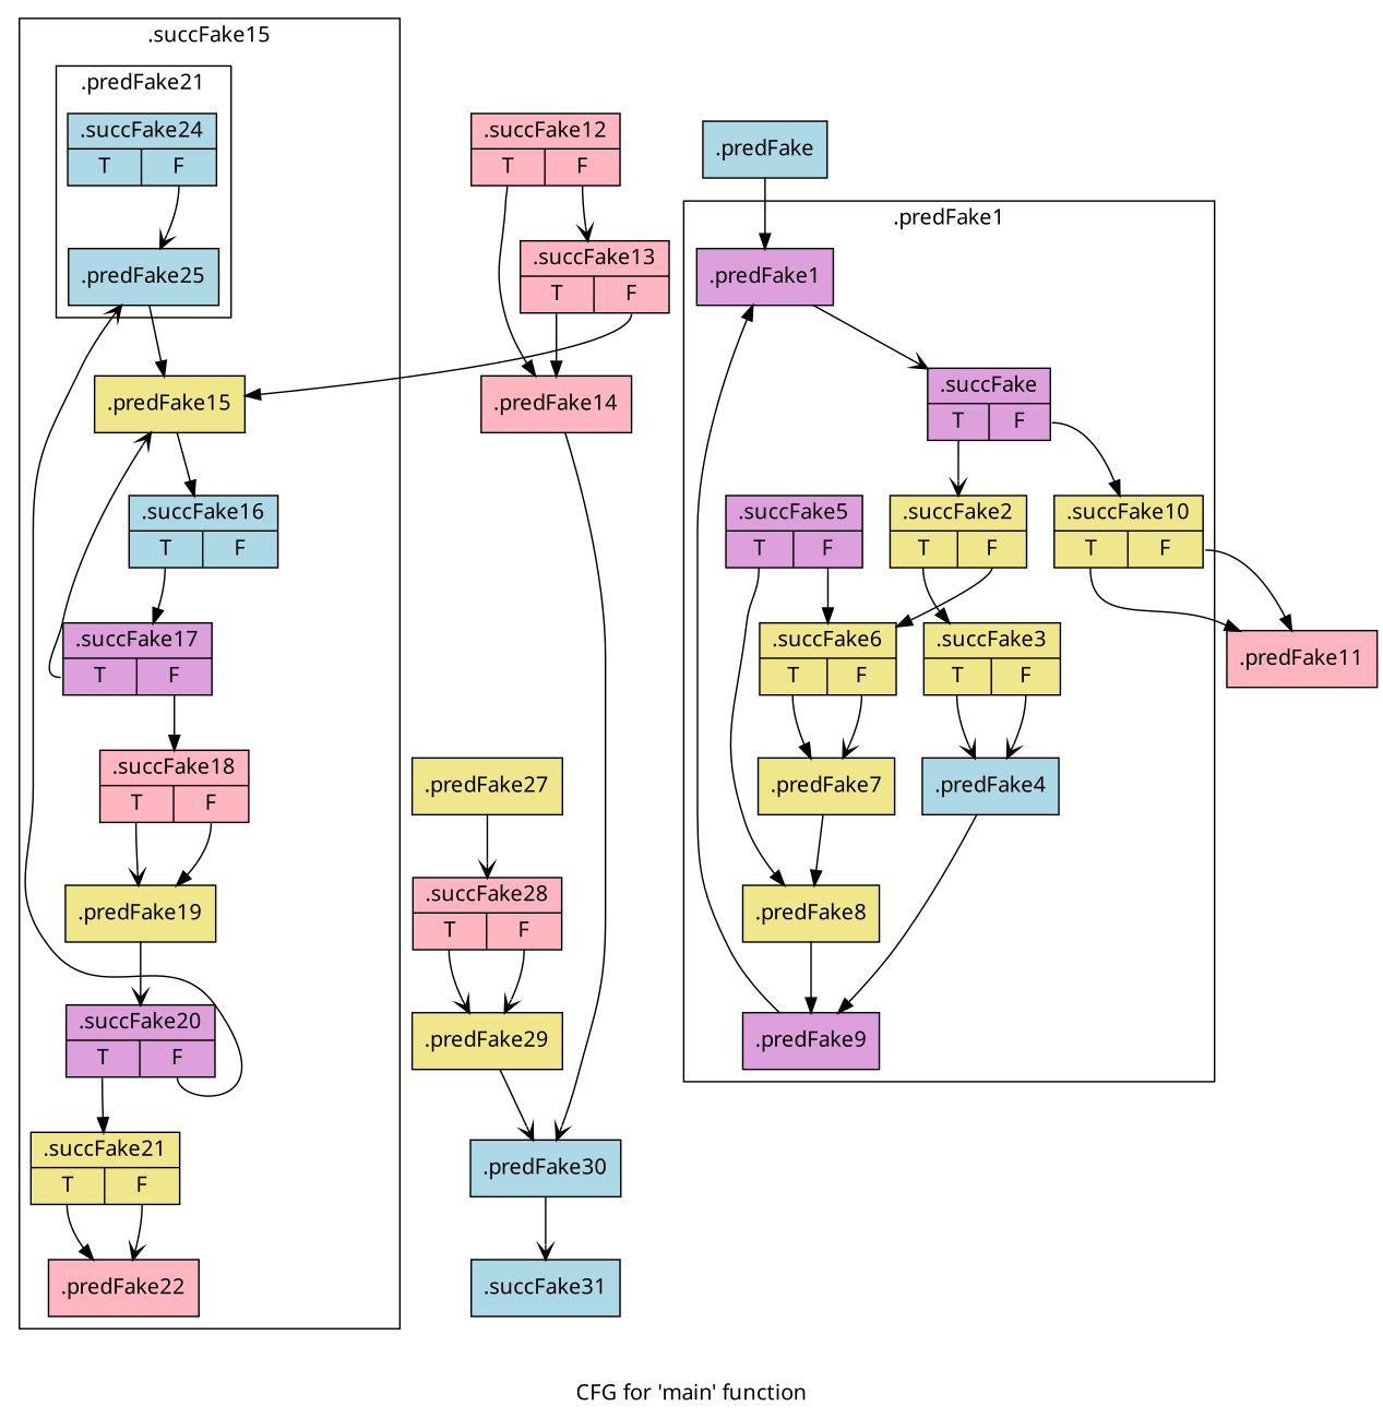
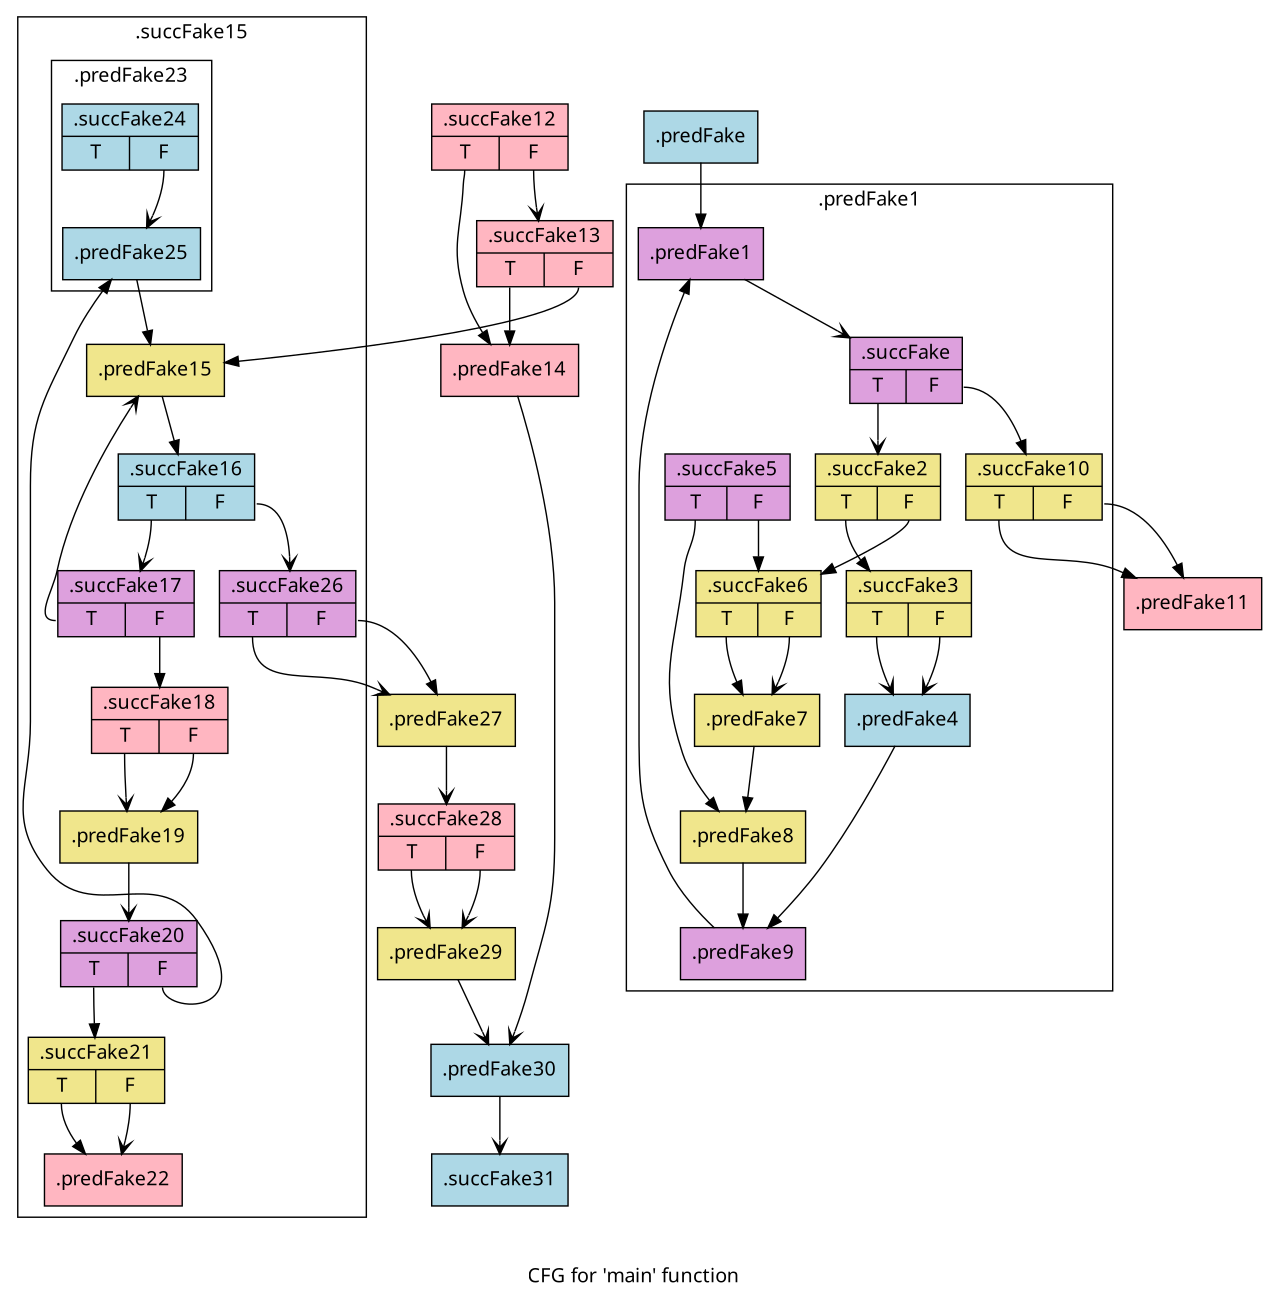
  digraph {
    fontname="Noto Sans"
    label="CFG for 'main' function"
    node [filename="../../../../activity.c" fillcolor=khaki fontname="Noto Sans" shape=record style=filled]
    edge [arrowhead=normal execusionnum=0 filename="../../../../activity.c" fontname="Noto Sans" tailport=s1]
    n1 [fillcolor=lightblue label="{.succFake24|{<s0>T|<s1>F}}" linenumber=120]
    n2 [fillcolor=lightblue label="{.predFake25}" linenumber=96]
    n3 [label="{.predFake15}" linenumber=96]
    n4 [fillcolor=lightblue label="{.succFake16|{<s0>T|<s1>F}}" linenumber=96]
+   n5 [fillcolor=plum label="{.succFake26|{<s0>T|<s1>F}}" linenumber=127]
    n6 [fillcolor=plum label="{.succFake17|{<s0>T|<s1>F}}" linenumber=99]
    n7 [label="{.predFake19}" linenumber=108]
    n8 [fillcolor=plum label="{.succFake20|{<s0>T|<s1>F}}" linenumber=110]
    n9 [label="{.succFake21|{<s0>T|<s1>F}}" linenumber=115]
    n10 [fillcolor=lightpink label="{.predFake22}" linenumber=120]
    n11 [fillcolor=lightpink label="{.succFake18|{<s0>T|<s1>F}}" linenumber=103]
    n12 [fillcolor=plum label="{.predFake1}" linenumber=72]
    n13 [fillcolor=plum label="{.succFake|{<s0>T|<s1>F}}" linenumber=72]
    n14 [label="{.succFake10|{<s0>T|<s1>F}}" linenumber=85]
    n15 [label="{.succFake2|{<s0>T|<s1>F}}" linenumber=73]
    n16 [label="{.predFake7}" filename=""]
    n17 [label="{.predFake8}" filename=""]
    n18 [fillcolor=plum label="{.predFake9}" linenumber=83]
    n19 [fillcolor=lightblue label="{.predFake4}" linenumber=78]
    n20 [label="{.succFake3|{<s0>T|<s1>F}}" linenumber=75]
    n21 [fillcolor=plum label="{.succFake5|{<s0>T|<s1>F}}" linenumber=78]
    n22 [label="{.succFake6|{<s0>T|<s1>F}}" linenumber=80]
    n23 [label="{.predFake27}" linenumber=131]
    n24 [fillcolor=lightpink label="{.predFake11}" linenumber=90]
    n25 [fillcolor=lightblue label="{.predFake}" filename=""]
    n26 [fillcolor=lightpink label="{.succFake12|{<s0>T|<s1>F}}" linenumber=90]
    n27 [fillcolor=lightpink label="{.predFake14}" linenumber=91]
    n28 [fillcolor=lightpink label="{.succFake13|{<s0>T|<s1>F}}" linenumber=90]
    n29 [fillcolor=lightblue label="{.predFake30}" linenumber=143]
    n30 [fillcolor=lightblue label="{.succFake31}" linenumber=143]
    n31 [fillcolor=lightpink label="{.succFake28|{<s0>T|<s1>F}}" linenumber=135]
    n32 [label="{.predFake29}" linenumber=141]
    subgraph cluster_1 {
      invocationtime=-1
      label=".succFake15"
      tripcount=0
      n3
      n4
+     n5
      n6
      n7
      n8
      n9
      n10
      n11
      subgraph cluster_2 {
        invocationtime=-1
-       label=".predFake21"
+       label=".predFake23"
        tripcount=0
        n1
        n2
      }
    }
    subgraph cluster_3 {
      invocationtime=-1
      label=".predFake1"
      tripcount=0
      n12
      n13
      n14
      n15
      n16
      n17
      n18
      n19
      n20
      n21
      n22
    }
    n1 -> n2 [arrowhead=vee]
    n2 -> n3 [tailport=""]
    n3 -> n4 [tailport=""]
-   n4 -> n6 [tailport=s0]
+   n4 -> n5 [arrowhead=vee]
+   n4 -> n6 [arrowhead=vee tailport=s0]
+   n5 -> n23 [arrowhead=vee tailport=s0]
+   n5 -> n23 [execusionnum="" filename=""]
    n6 -> n3 [arrowhead=vee tailport=s0]
    n6 -> n11
    n7 -> n8 [arrowhead=vee tailport=""]
-   n8 -> n2 [arrowhead=vee execusionnum="" filename=""]
+   n8 -> n2 [execusionnum="" filename=""]
    n8 -> n9 [callList="1:113" tailport=s0]
    n9 -> n10 [tailport=s0 execusionnum="" filename=""]
    n9 -> n10 [arrowhead=vee]
    n11 -> n7 [arrowhead=vee tailport=s0]
    n11 -> n7 [execusionnum="" filename=""]
    n12 -> n13 [arrowhead=vee tailport=""]
    n13 -> n14
    n13 -> n15 [arrowhead=vee tailport=s0]
    n14 -> n24 [tailport=s0 execusionnum="" filename=""]
    n14 -> n24
    n15 -> n20 [tailport=s0]
    n15 -> n22
    n16 -> n17 [filename="" tailport=""]
    n17 -> n18 [filename="" tailport=""]
    n18 -> n12 [tailport=""]
    n19 -> n18 [tailport=""]
    n20 -> n19 [arrowhead=vee tailport=s0]
    n20 -> n19 [arrowhead=vee execusionnum="" filename=""]
    n21 -> n17 [tailport=s0]
    n21 -> n22
    n22 -> n16 [tailport=s0]
    n22 -> n16 [arrowhead=vee execusionnum="" filename=""]
    n23 -> n31 [arrowhead=vee tailport=""]
    n25 -> n12 [tailport=""]
    n26 -> n27 [tailport=s0 execusionnum="" filename=""]
    n26 -> n28 [arrowhead=vee]
    n27 -> n29 [arrowhead=vee tailport=""]
    n28 -> n3
    n28 -> n27 [tailport=s0 execusionnum="" filename=""]
    n29 -> n30 [arrowhead=vee tailport=""]
    n31 -> n32 [arrowhead=vee tailport=s0]
    n31 -> n32 [arrowhead=vee]
    n32 -> n29 [arrowhead=vee tailport=""]
  }
